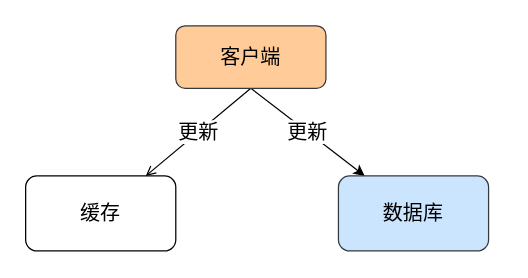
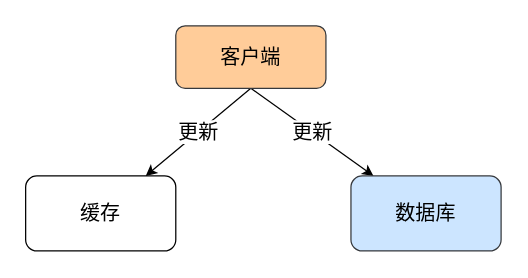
  <mxCell id="0" />
  <mxCell id="1" parent="0" />
- <mxCell id="2" value="更新" style="rounded=0;orthogonalLoop=1;jettySize=auto;html=1;exitX=0.5;exitY=1;exitDx=0;exitDy=0;fontSize=16;endArrow=open;" edge="1" parent="1" source="4" target="5"><mxGeometry relative="1" as="geometry" /></mxCell>
+ <mxCell id="2" value="更新" style="rounded=0;orthogonalLoop=1;jettySize=auto;html=1;exitX=0.5;exitY=1;exitDx=0;exitDy=0;fontSize=16;" edge="1" parent="1" source="4" target="5"><mxGeometry relative="1" as="geometry" /></mxCell>
  <mxCell id="3" value="更新" style="rounded=0;orthogonalLoop=1;jettySize=auto;html=1;exitX=0.5;exitY=1;exitDx=0;exitDy=0;fontSize=16;" edge="1" parent="1" source="4" target="6"><mxGeometry relative="1" as="geometry" /></mxCell>
  <mxCell id="4" value="客户端" style="rounded=1;whiteSpace=wrap;html=1;fontSize=16;fillColor=#ffcc99;strokeColor=#36393d;" vertex="1" parent="1"><mxGeometry x="140" y="20" width="120" height="50" as="geometry" /></mxCell>
  <mxCell id="5" value="缓存" style="rounded=1;whiteSpace=wrap;html=1;fontSize=16;" vertex="1" parent="1"><mxGeometry x="20" y="140" width="120" height="60" as="geometry" /></mxCell>
- <mxCell id="6" value="数据库" style="rounded=1;whiteSpace=wrap;html=1;fontSize=16;fillColor=#cce5ff;strokeColor=#36393d;" vertex="1" parent="1"><mxGeometry x="270" y="140" width="120" height="60" as="geometry" /></mxCell>
+ <mxCell id="6" value="数据库" style="rounded=1;whiteSpace=wrap;html=1;fontSize=16;fillColor=#cce5ff;strokeColor=#36393d;" vertex="1" parent="1"><mxGeometry x="280" y="140" width="120" height="60" as="geometry" /></mxCell>
